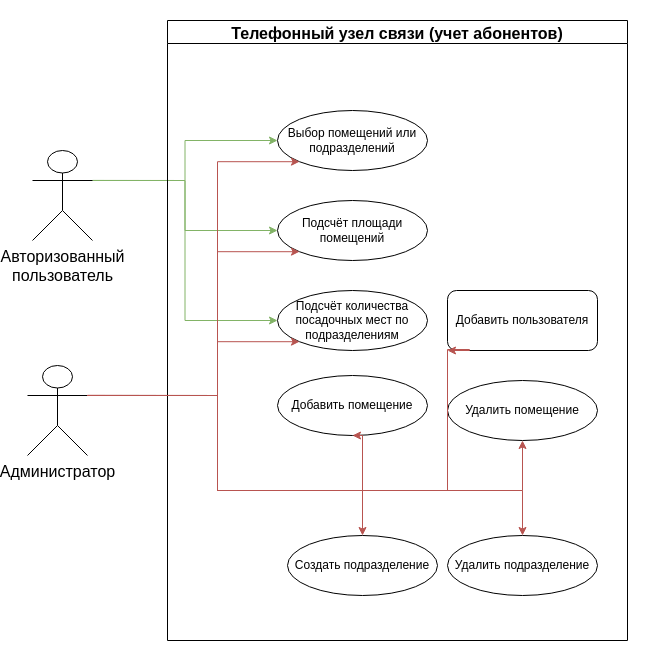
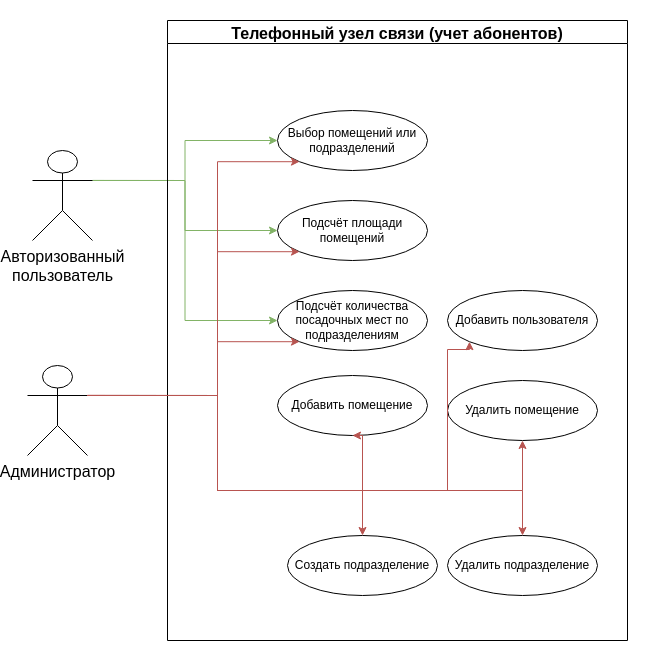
  <mxCell id="0" />
  <mxCell id="1" parent="0" />
  <mxCell id="2" value="Выбор помещений или подразделений" style="ellipse;whiteSpace=wrap;html=1;" parent="1" vertex="1"><mxGeometry x="270" y="110" width="150" height="60" as="geometry" /></mxCell>
  <mxCell id="3" value="Подсчёт площади помещений" style="ellipse;whiteSpace=wrap;html=1;" parent="1" vertex="1"><mxGeometry x="270" y="200" width="150" height="60" as="geometry" /></mxCell>
  <mxCell id="4" value="Подсчёт количества посадочных мест по подразделениям" style="ellipse;whiteSpace=wrap;html=1;" parent="1" vertex="1"><mxGeometry x="270" y="290" width="150" height="60" as="geometry" /></mxCell>
  <mxCell id="5" style="edgeStyle=orthogonalEdgeStyle;rounded=0;orthogonalLoop=1;jettySize=auto;html=1;exitX=1;exitY=0.333;exitDx=0;exitDy=0;exitPerimeter=0;entryX=0;entryY=0.5;entryDx=0;entryDy=0;fontSize=16;fillColor=#d5e8d4;strokeColor=#82b366;" parent="1" source="8" target="2" edge="1"><mxGeometry relative="1" as="geometry" /></mxCell>
  <mxCell id="6" style="edgeStyle=orthogonalEdgeStyle;rounded=0;orthogonalLoop=1;jettySize=auto;html=1;exitX=1;exitY=0.333;exitDx=0;exitDy=0;exitPerimeter=0;fontSize=16;fillColor=#d5e8d4;strokeColor=#82b366;" parent="1" source="8" target="3" edge="1"><mxGeometry relative="1" as="geometry" /></mxCell>
  <mxCell id="7" style="edgeStyle=orthogonalEdgeStyle;rounded=0;orthogonalLoop=1;jettySize=auto;html=1;exitX=1;exitY=0.333;exitDx=0;exitDy=0;exitPerimeter=0;entryX=0;entryY=0.5;entryDx=0;entryDy=0;fontSize=16;fillColor=#d5e8d4;strokeColor=#82b366;" parent="1" source="8" target="4" edge="1"><mxGeometry relative="1" as="geometry" /></mxCell>
  <mxCell id="8" value="Авторизованный &lt;br&gt;пользователь" style="shape=umlActor;verticalLabelPosition=bottom;verticalAlign=top;html=1;outlineConnect=0;fontSize=16;" parent="1" vertex="1"><mxGeometry x="25" y="150" width="60" height="90" as="geometry" /></mxCell>
  <mxCell id="9" style="edgeStyle=orthogonalEdgeStyle;rounded=0;orthogonalLoop=1;jettySize=auto;html=1;exitX=1;exitY=0.333;exitDx=0;exitDy=0;exitPerimeter=0;entryX=0;entryY=1;entryDx=0;entryDy=0;fontSize=16;fillColor=#f8cecc;strokeColor=#b85450;" parent="1" source="12" target="3" edge="1"><mxGeometry relative="1" as="geometry"><Array as="points"><mxPoint x="210" y="395" /><mxPoint x="210" y="251" /></Array></mxGeometry></mxCell>
  <mxCell id="10" style="edgeStyle=orthogonalEdgeStyle;rounded=0;orthogonalLoop=1;jettySize=auto;html=1;exitX=1;exitY=0.333;exitDx=0;exitDy=0;exitPerimeter=0;entryX=0;entryY=1;entryDx=0;entryDy=0;fontSize=16;fillColor=#f8cecc;strokeColor=#b85450;" parent="1" source="12" target="2" edge="1"><mxGeometry relative="1" as="geometry"><Array as="points"><mxPoint x="210" y="395" /><mxPoint x="210" y="161" /></Array></mxGeometry></mxCell>
  <mxCell id="11" style="edgeStyle=orthogonalEdgeStyle;rounded=0;orthogonalLoop=1;jettySize=auto;html=1;exitX=1;exitY=0.333;exitDx=0;exitDy=0;exitPerimeter=0;entryX=0;entryY=1;entryDx=0;entryDy=0;fontSize=16;fillColor=#f8cecc;strokeColor=#b85450;" parent="1" source="12" target="4" edge="1"><mxGeometry relative="1" as="geometry"><Array as="points"><mxPoint x="210" y="395" /><mxPoint x="210" y="341" /></Array></mxGeometry></mxCell>
  <mxCell id="12" value="Администратор" style="shape=umlActor;verticalLabelPosition=bottom;verticalAlign=top;html=1;outlineConnect=0;fontSize=16;" parent="1" vertex="1"><mxGeometry x="20" y="365" width="60" height="90" as="geometry" /></mxCell>
  <mxCell id="13" value="Телефонный узел связи (учет абонентов)" style="swimlane;fontSize=16;" parent="1" vertex="1"><mxGeometry x="160" y="20" width="460" height="620" as="geometry" /></mxCell>
  <mxCell id="14" value="Создать подразделение" style="ellipse;whiteSpace=wrap;html=1;" parent="13" vertex="1"><mxGeometry x="120" y="515" width="150" height="60" as="geometry" /></mxCell>
  <mxCell id="15" value="Удалить помещение" style="ellipse;whiteSpace=wrap;html=1;" parent="13" vertex="1"><mxGeometry x="280" y="360" width="150" height="60" as="geometry" /></mxCell>
  <mxCell id="16" value="Удалить подразделение" style="ellipse;whiteSpace=wrap;html=1;" parent="13" vertex="1"><mxGeometry x="280" y="515" width="150" height="60" as="geometry" /></mxCell>
  <mxCell id="17" value="Добавить помещение" style="ellipse;whiteSpace=wrap;html=1;" parent="13" vertex="1"><mxGeometry x="110" y="355" width="150" height="60" as="geometry" /></mxCell>
  <mxCell id="18" style="edgeStyle=orthogonalEdgeStyle;rounded=0;orthogonalLoop=1;jettySize=auto;html=1;exitX=1;exitY=0.333;exitDx=0;exitDy=0;exitPerimeter=0;entryX=0.5;entryY=0;entryDx=0;entryDy=0;fontSize=16;fillColor=#f8cecc;strokeColor=#b85450;" parent="13" target="16" edge="1"><mxGeometry relative="1" as="geometry"><Array as="points"><mxPoint x="50" y="375" /><mxPoint x="50" y="470" /><mxPoint x="355" y="470" /></Array><mxPoint x="-80" y="375" as="sourcePoint" /><mxPoint x="355" y="420" as="targetPoint" /></mxGeometry></mxCell>
- <mxCell id="19" value="Добавить пользователя" style="whiteSpace=wrap;html=1;rounded=1;" vertex="1" parent="13"><mxGeometry x="280" y="270" width="150" height="60" as="geometry" /></mxCell>
+ <mxCell id="19" value="Добавить пользователя" style="ellipse;whiteSpace=wrap;html=1;" vertex="1" parent="13"><mxGeometry x="280" y="270" width="150" height="60" as="geometry" /></mxCell>
  <mxCell id="20" style="edgeStyle=orthogonalEdgeStyle;rounded=0;orthogonalLoop=1;jettySize=auto;html=1;exitX=1;exitY=0.333;exitDx=0;exitDy=0;exitPerimeter=0;entryX=0.5;entryY=1;entryDx=0;entryDy=0;fontSize=16;fillColor=#f8cecc;strokeColor=#b85450;" parent="1" source="12" target="17" edge="1"><mxGeometry relative="1" as="geometry"><Array as="points"><mxPoint x="210" y="395" /><mxPoint x="210" y="490" /><mxPoint x="355" y="490" /></Array><mxPoint x="90" y="405" as="sourcePoint" /><mxPoint x="301.967" y="351.213" as="targetPoint" /></mxGeometry></mxCell>
  <mxCell id="21" style="edgeStyle=orthogonalEdgeStyle;rounded=0;orthogonalLoop=1;jettySize=auto;html=1;exitX=1;exitY=0.333;exitDx=0;exitDy=0;exitPerimeter=0;entryX=0.5;entryY=1;entryDx=0;entryDy=0;fontSize=16;fillColor=#f8cecc;strokeColor=#b85450;" parent="1" source="12" target="15" edge="1"><mxGeometry relative="1" as="geometry"><Array as="points"><mxPoint x="210" y="395" /><mxPoint x="210" y="490" /><mxPoint x="515" y="490" /></Array><mxPoint x="90" y="405" as="sourcePoint" /><mxPoint x="365" y="450" as="targetPoint" /></mxGeometry></mxCell>
  <mxCell id="22" style="edgeStyle=orthogonalEdgeStyle;rounded=0;orthogonalLoop=1;jettySize=auto;html=1;exitX=1;exitY=0.333;exitDx=0;exitDy=0;exitPerimeter=0;entryX=0.5;entryY=0;entryDx=0;entryDy=0;fontSize=16;fillColor=#f8cecc;strokeColor=#b85450;" parent="1" source="12" target="14" edge="1"><mxGeometry relative="1" as="geometry"><Array as="points"><mxPoint x="210" y="395" /><mxPoint x="210" y="490" /><mxPoint x="355" y="490" /></Array><mxPoint x="90" y="405" as="sourcePoint" /><mxPoint x="365" y="450" as="targetPoint" /></mxGeometry></mxCell>
  <mxCell id="23" style="edgeStyle=orthogonalEdgeStyle;rounded=0;orthogonalLoop=1;jettySize=auto;html=1;exitX=1;exitY=0.333;exitDx=0;exitDy=0;exitPerimeter=0;entryX=0;entryY=1;entryDx=0;entryDy=0;fontSize=16;fillColor=#f8cecc;strokeColor=#b85450;" edge="1" parent="1" source="12" target="19"><mxGeometry relative="1" as="geometry"><Array as="points"><mxPoint x="210" y="395" /><mxPoint x="210" y="490" /><mxPoint x="440" y="490" /><mxPoint x="440" y="349" /><mxPoint x="462" y="349" /></Array><mxPoint x="90" y="405" as="sourcePoint" /><mxPoint x="365" y="450" as="targetPoint" /></mxGeometry></mxCell>
